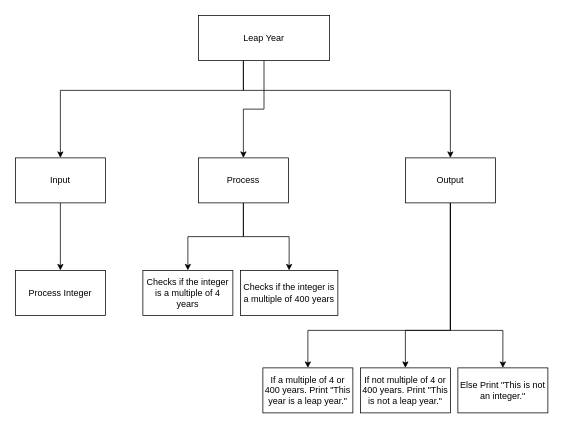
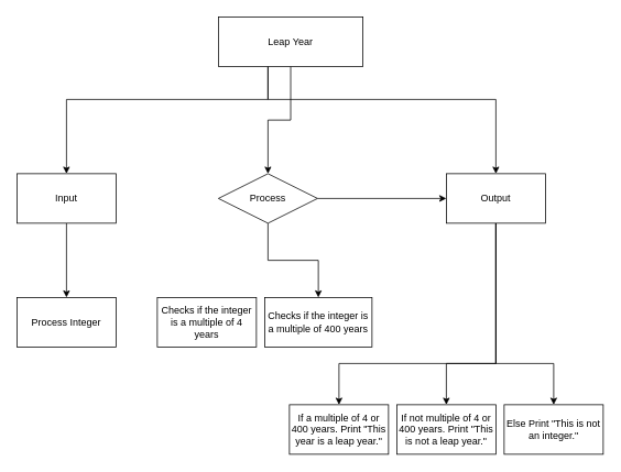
  <mxCell id="0" />
  <mxCell id="1" parent="0" />
  <mxCell id="2" style="edgeStyle=orthogonalEdgeStyle;html=1;entryX=0.5;entryY=0;entryDx=0;entryDy=0;rounded=0;" parent="1" source="5" target="7" edge="1"><mxGeometry relative="1" as="geometry"><Array as="points"><mxPoint x="324" y="120" /><mxPoint x="80" y="120" /></Array></mxGeometry></mxCell>
  <mxCell id="3" style="edgeStyle=orthogonalEdgeStyle;html=1;entryX=0.5;entryY=0;entryDx=0;entryDy=0;rounded=0;" parent="1" source="5" target="14" edge="1"><mxGeometry relative="1" as="geometry"><Array as="points"><mxPoint x="324" y="120" /><mxPoint x="600" y="120" /></Array></mxGeometry></mxCell>
  <mxCell id="4" style="edgeStyle=orthogonalEdgeStyle;shape=connector;rounded=0;html=1;entryX=0.5;entryY=0;entryDx=0;entryDy=0;labelBackgroundColor=default;fontFamily=Helvetica;fontSize=11;fontColor=default;endArrow=classic;strokeColor=default;" parent="1" source="5" target="10" edge="1"><mxGeometry relative="1" as="geometry" /></mxCell>
  <mxCell id="5" value="Leap Year" style="rounded=0;whiteSpace=wrap;html=1;" parent="1" vertex="1"><mxGeometry x="264" y="20" width="175" height="60" as="geometry" /></mxCell>
  <mxCell id="6" style="edgeStyle=orthogonalEdgeStyle;rounded=0;html=1;entryX=0.5;entryY=0;entryDx=0;entryDy=0;elbow=vertical;" parent="1" source="7" target="15" edge="1"><mxGeometry relative="1" as="geometry" /></mxCell>
  <mxCell id="7" value="Input" style="rounded=0;whiteSpace=wrap;html=1;" parent="1" vertex="1"><mxGeometry x="20" y="210" width="120" height="60" as="geometry" /></mxCell>
- <mxCell id="8" style="edgeStyle=orthogonalEdgeStyle;rounded=0;html=1;" parent="1" source="10" target="18" edge="1"><mxGeometry relative="1" as="geometry" /></mxCell>
+ <mxCell id="8" style="edgeStyle=orthogonalEdgeStyle;rounded=0;html=1;" parent="1" source="10" target="14" edge="1"><mxGeometry relative="1" as="geometry" /></mxCell>
  <mxCell id="9" style="edgeStyle=orthogonalEdgeStyle;html=1;entryX=0.5;entryY=0;entryDx=0;entryDy=0;rounded=0;" parent="1" source="10" target="16" edge="1"><mxGeometry relative="1" as="geometry" /></mxCell>
- <mxCell id="10" value="Process" style="rounded=0;whiteSpace=wrap;html=1;" parent="1" vertex="1"><mxGeometry x="264" y="210" width="120" height="60" as="geometry" /></mxCell>
+ <mxCell id="10" value="Process" style="rhombus;whiteSpace=wrap;html=1;" parent="1" vertex="1"><mxGeometry x="264" y="210" width="120" height="60" as="geometry" /></mxCell>
  <mxCell id="11" style="edgeStyle=orthogonalEdgeStyle;shape=connector;rounded=0;html=1;entryX=0.5;entryY=0;entryDx=0;entryDy=0;labelBackgroundColor=default;fontFamily=Helvetica;fontSize=11;fontColor=default;endArrow=classic;strokeColor=default;" parent="1" source="14" target="17" edge="1"><mxGeometry relative="1" as="geometry"><Array as="points"><mxPoint x="600" y="440" /><mxPoint x="410" y="440" /></Array></mxGeometry></mxCell>
  <mxCell id="12" style="edgeStyle=orthogonalEdgeStyle;rounded=0;html=1;fontSize=12;entryX=0.5;entryY=0;entryDx=0;entryDy=0;" parent="1" source="14" target="19" edge="1"><mxGeometry relative="1" as="geometry"><mxPoint x="600" y="470" as="targetPoint" /><Array as="points"><mxPoint x="600" y="440" /><mxPoint x="540" y="440" /></Array></mxGeometry></mxCell>
  <mxCell id="13" style="edgeStyle=orthogonalEdgeStyle;rounded=0;html=1;fontSize=12;" parent="1" source="14" target="20" edge="1"><mxGeometry relative="1" as="geometry"><Array as="points"><mxPoint x="600" y="440" /><mxPoint x="670" y="440" /></Array></mxGeometry></mxCell>
  <mxCell id="14" value="Output" style="rounded=0;whiteSpace=wrap;html=1;" parent="1" vertex="1"><mxGeometry x="540" y="210" width="120" height="60" as="geometry" /></mxCell>
  <mxCell id="15" value="Process Integer" style="rounded=0;whiteSpace=wrap;html=1;" parent="1" vertex="1"><mxGeometry x="20" y="360" width="120" height="60" as="geometry" /></mxCell>
  <mxCell id="16" value="&lt;font style=&quot;font-size: 12px&quot;&gt;Checks if the integer is a multiple of 400 years&lt;/font&gt;" style="rounded=0;whiteSpace=wrap;html=1;fontFamily=Helvetica;fontSize=11;fontColor=default;" parent="1" vertex="1"><mxGeometry x="320" y="360" width="130" height="60" as="geometry" /></mxCell>
  <mxCell id="17" value="&lt;span style=&quot;font-size: 12px&quot;&gt;If a multiple of 4 or 400 years. Print &quot;This year is a leap year.&quot;&lt;/span&gt;" style="rounded=0;whiteSpace=wrap;html=1;fontFamily=Helvetica;fontSize=11;fontColor=default;" parent="1" vertex="1"><mxGeometry x="350" y="490" width="120" height="60" as="geometry" /></mxCell>
  <mxCell id="18" value="Checks if the integer is a multiple of 4 years" style="rounded=0;whiteSpace=wrap;html=1;" parent="1" vertex="1"><mxGeometry x="190" y="360" width="120" height="60" as="geometry" /></mxCell>
  <mxCell id="19" value="&lt;span style=&quot;font-size: 12px&quot;&gt;If not multiple of 4 or 400 years. Print &quot;This is not a leap year.&quot;&lt;/span&gt;" style="rounded=0;whiteSpace=wrap;html=1;fontFamily=Helvetica;fontSize=11;fontColor=default;" parent="1" vertex="1"><mxGeometry x="480" y="490" width="120" height="60" as="geometry" /></mxCell>
  <mxCell id="20" value="&lt;span style=&quot;font-size: 12px&quot;&gt;Else Print &quot;This is not an integer.&quot;&lt;/span&gt;" style="rounded=0;whiteSpace=wrap;html=1;fontFamily=Helvetica;fontSize=11;fontColor=default;" parent="1" vertex="1"><mxGeometry x="610" y="490" width="120" height="60" as="geometry" /></mxCell>
